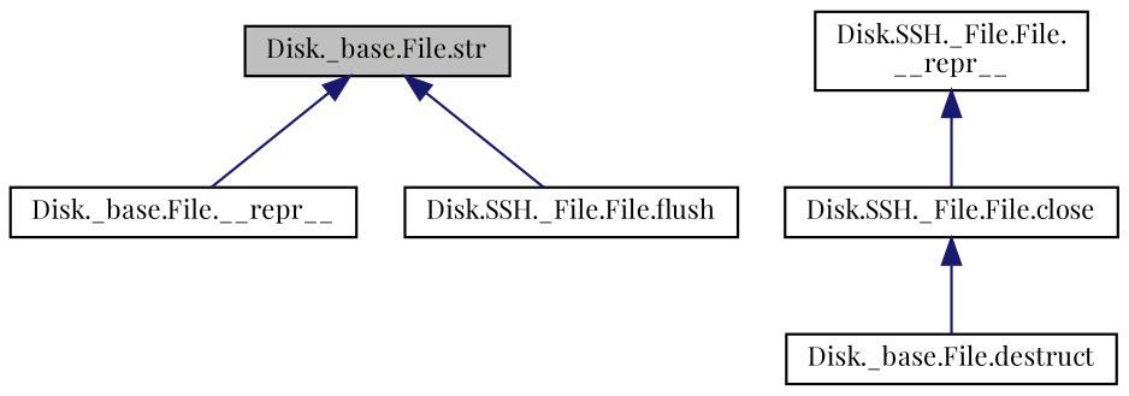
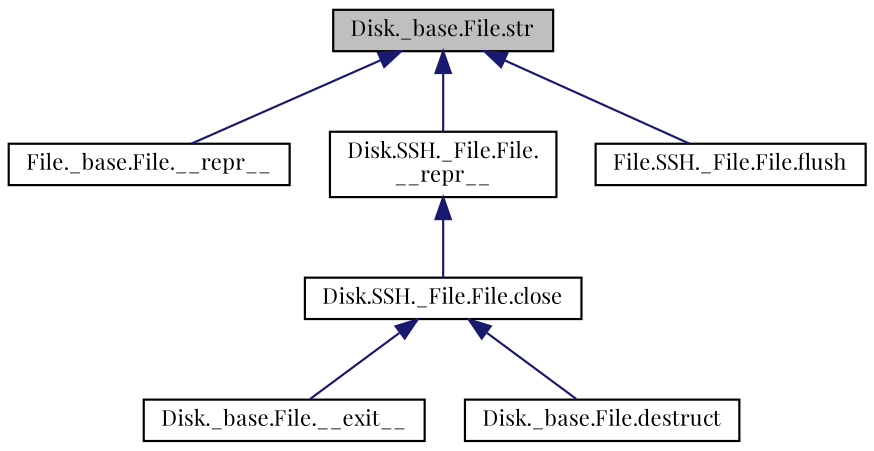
  digraph {
    fontname="Playfair Display"
    rankdir=TB
    node [color=black fontname="Playfair Display" fontsize=10 shape=record]
    edge [color=midnightblue dir=back fontname="Playfair Display" fontsize=10 labelfontname=Helvetica labelfontsize=10 style=solid]
    n1 [fillcolor=grey75 fontcolor=black height=0.2 label="Disk._base.File.str" style=filled width=0.4]
-   n2 [height=0.2 label="Disk._base.File.__repr__" width=0.4]
+   n2 [height=0.2 label="File._base.File.__repr__" width=0.4]
    n3 [height=0.2 label="Disk.SSH._File.File.\l__repr__" width=0.4]
-   n4 [height=0.2 label="Disk.SSH._File.File.flush" width=0.4]
+   n4 [height=0.2 label="File.SSH._File.File.flush" width=0.4]
    n5 [height=0.2 label="Disk.SSH._File.File.close" width=0.4]
+   n6 [height=0.2 label="Disk._base.File.__exit__" width=0.4]
    n7 [height=0.2 label="Disk._base.File.destruct" width=0.4]
    n1 -> n2
+   n1 -> n3
    n1 -> n4
    n3 -> n5
+   n5 -> n6
    n5 -> n7
  }
